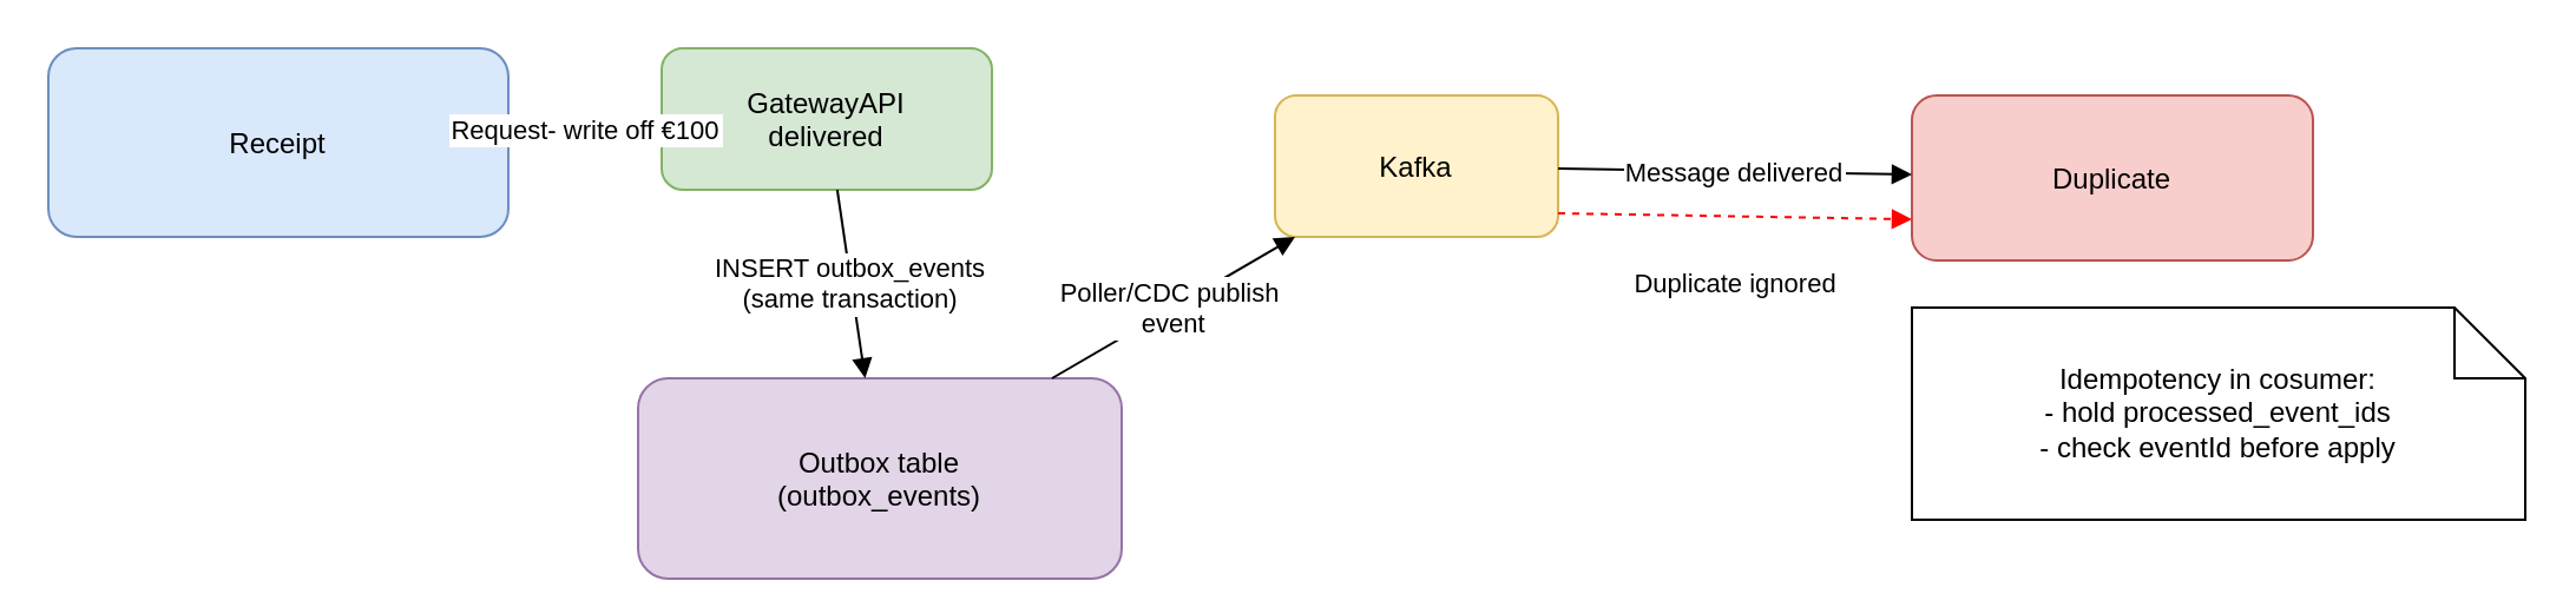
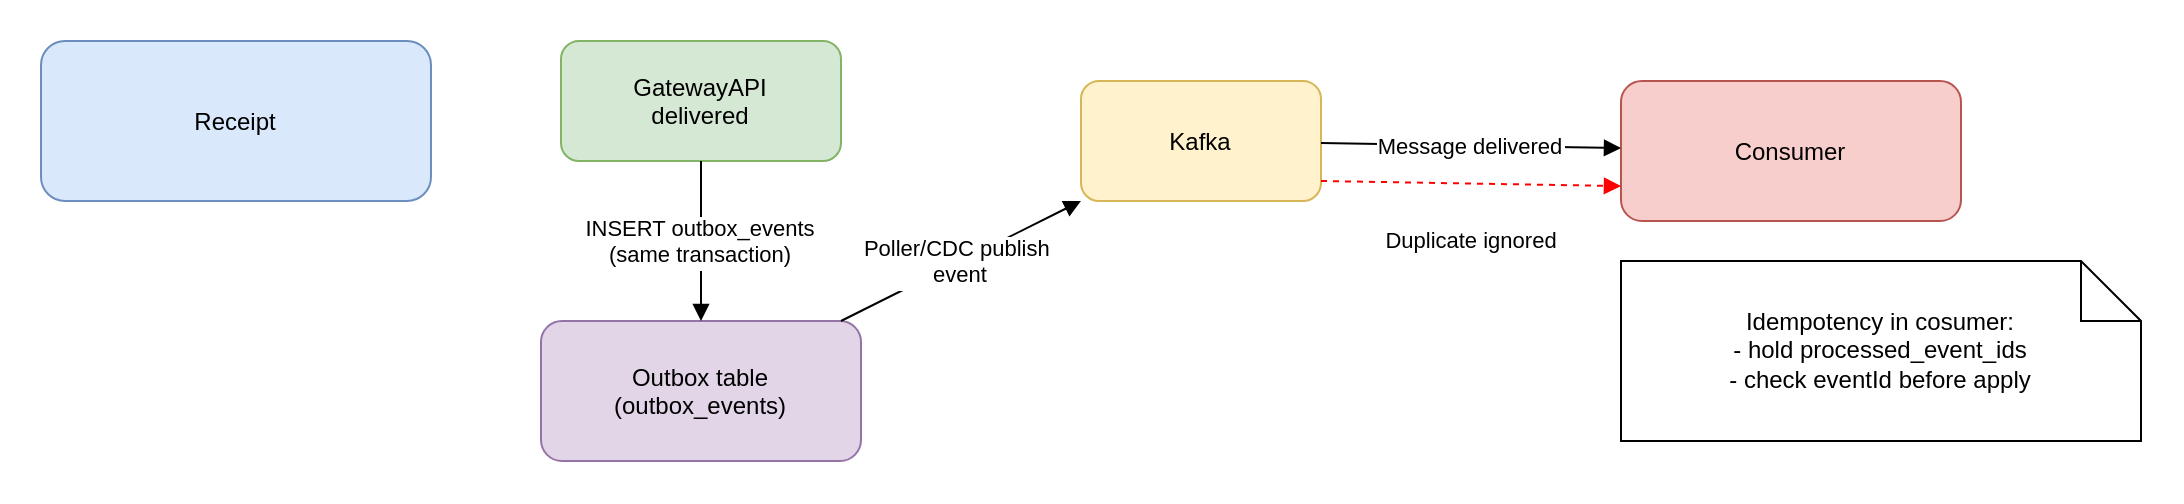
  <mxCell id="0" />
  <mxCell id="1" parent="0" />
  <mxCell id="2" value="Receipt" style="shape=rectangle;fillColor=#dae8fc;strokeColor=#6c8ebf;rounded=1;" parent="1" vertex="1"><mxGeometry x="20" y="20" width="195" height="80" as="geometry" /></mxCell>
  <mxCell id="3" value="GatewayAPI&#10;delivered" style="shape=rectangle;fillColor=#d5e8d4;strokeColor=#82b366;rounded=1;" parent="1" vertex="1"><mxGeometry x="280" y="20" width="140" height="60" as="geometry" /></mxCell>
- <mxCell id="4" value="Outbox table&#10;(outbox_events)" style="shape=rectangle;fillColor=#e1d5e7;strokeColor=#9673a6;rounded=1;" parent="1" vertex="1"><mxGeometry x="270" y="160" width="205" height="85" as="geometry" /></mxCell>
+ <mxCell id="4" value="Outbox table&#10;(outbox_events)" style="shape=rectangle;fillColor=#e1d5e7;strokeColor=#9673a6;rounded=1;" parent="1" vertex="1"><mxGeometry x="270" y="160" width="160" height="70" as="geometry" /></mxCell>
  <mxCell id="5" value="Kafka" style="shape=rectangle;fillColor=#fff2cc;strokeColor=#d6b656;rounded=1;" parent="1" vertex="1"><mxGeometry x="540" y="40" width="120" height="60" as="geometry" /></mxCell>
- <mxCell id="6" value="Duplicate" style="shape=rectangle;fillColor=#f8cecc;strokeColor=#b85450;rounded=1;" parent="1" vertex="1"><mxGeometry x="810" y="40" width="170" height="70" as="geometry" /></mxCell>
- <mxCell id="7" value="Request- write off €100" style="endArrow=block;rounded=0;" parent="1" source="2" target="3" edge="1"><mxGeometry relative="1" as="geometry" /></mxCell>
+ <mxCell id="6" value="Consumer" style="shape=rectangle;fillColor=#f8cecc;strokeColor=#b85450;rounded=1;" parent="1" vertex="1"><mxGeometry x="810" y="40" width="170" height="70" as="geometry" /></mxCell>
  <mxCell id="8" value="INSERT outbox_events&#10;(same transaction)" style="endArrow=block;rounded=0;" parent="1" source="3" target="4" edge="1"><mxGeometry relative="1" as="geometry" /></mxCell>
  <mxCell id="9" value="Poller/CDC publish &#10;event" style="endArrow=block;rounded=0;" parent="1" source="4" target="5" edge="1"><mxGeometry relative="1" as="geometry" /></mxCell>
  <mxCell id="10" value="Message delivered" style="endArrow=block;rounded=0;" parent="1" source="5" target="6" edge="1"><mxGeometry relative="1" as="geometry" /></mxCell>
  <mxCell id="11" value="Duplicate ignored" style="endArrow=block;dashed=1;strokeColor=red;" parent="1" edge="1"><mxGeometry x="0.015" y="-28" relative="1" as="geometry"><mxPoint x="660" y="89.997" as="sourcePoint" /><mxPoint x="810" y="92.539" as="targetPoint" /><mxPoint as="offset" /></mxGeometry></mxCell>
  <mxCell id="12" value="Idempotency in cosumer:&lt;br&gt;- hold processed_event_ids&lt;br&gt;- check eventId before apply" style="shape=note;whiteSpace=wrap;html=1;" parent="1" vertex="1"><mxGeometry x="810" y="130" width="260" height="90" as="geometry" /></mxCell>
